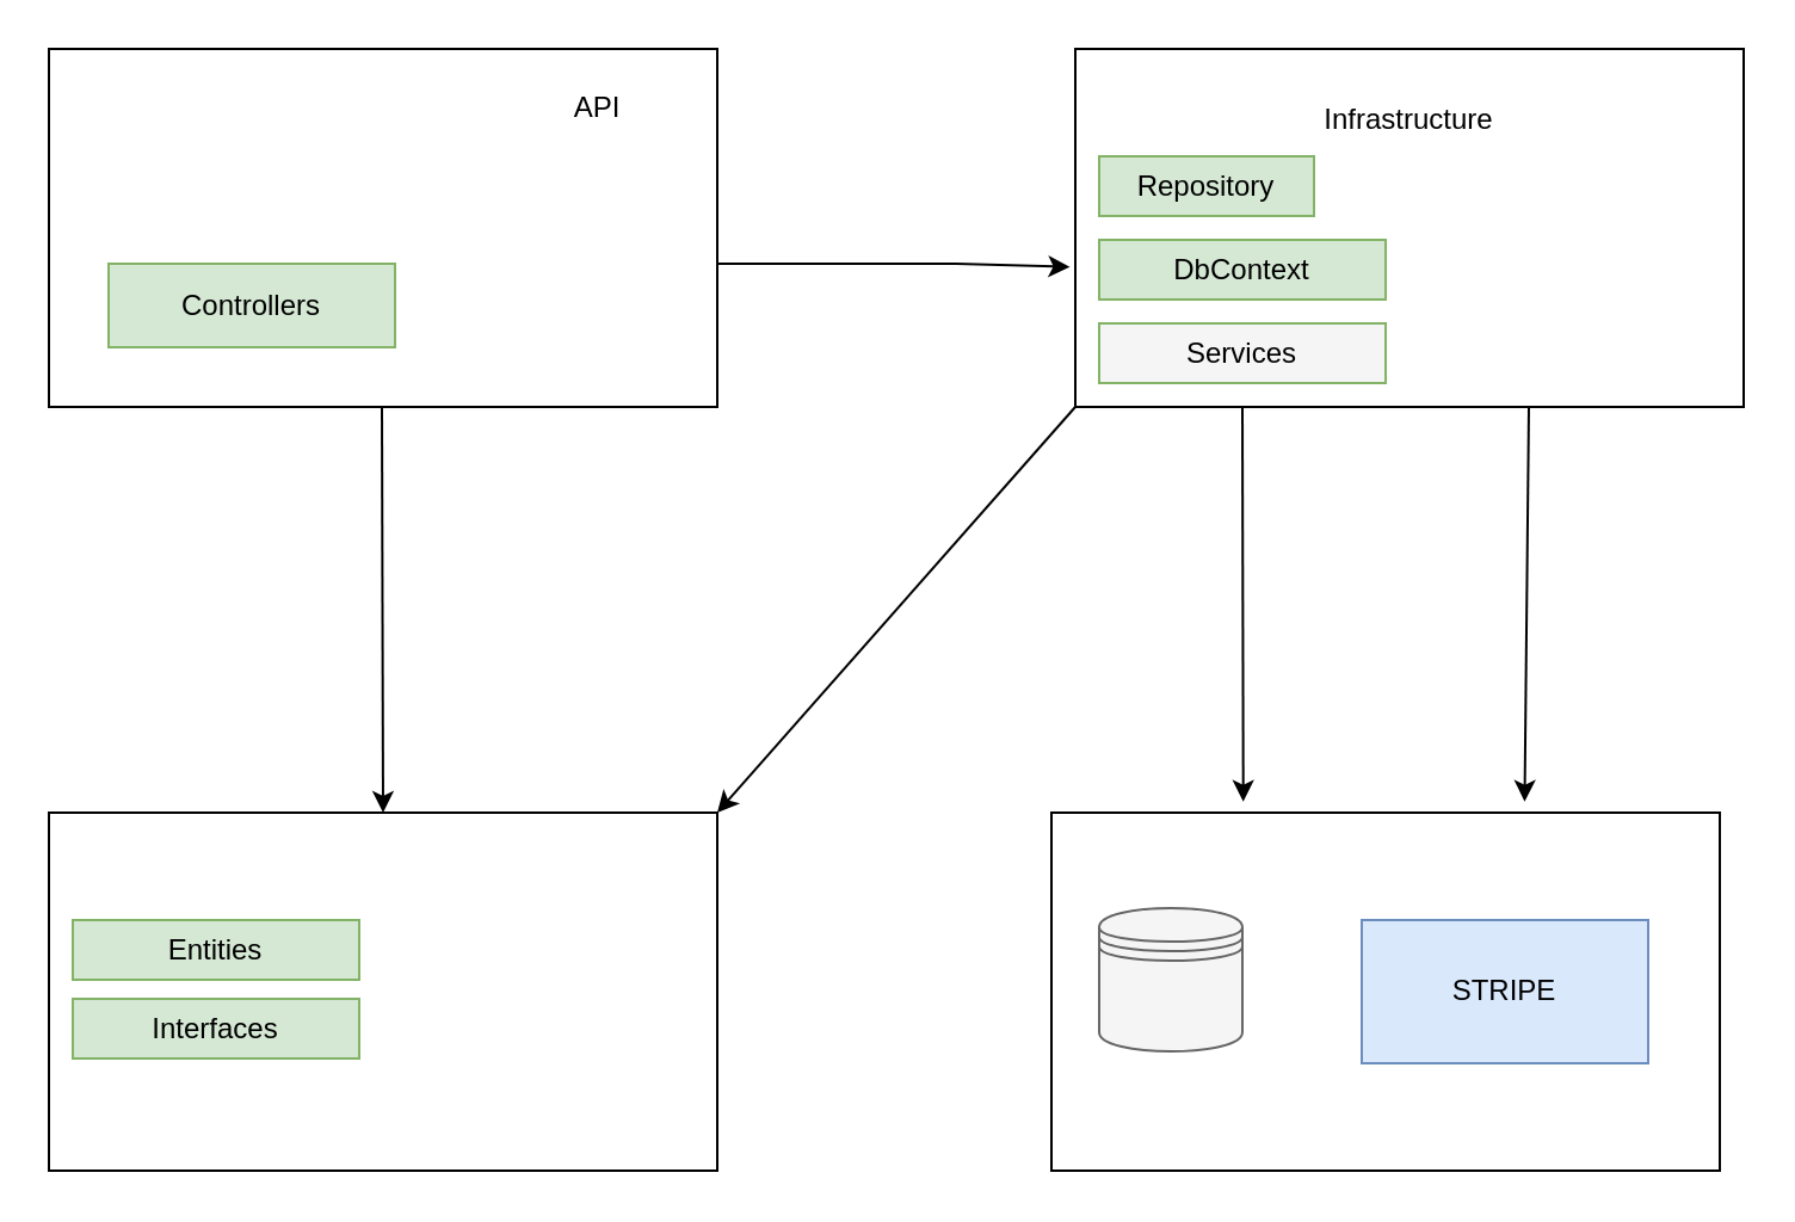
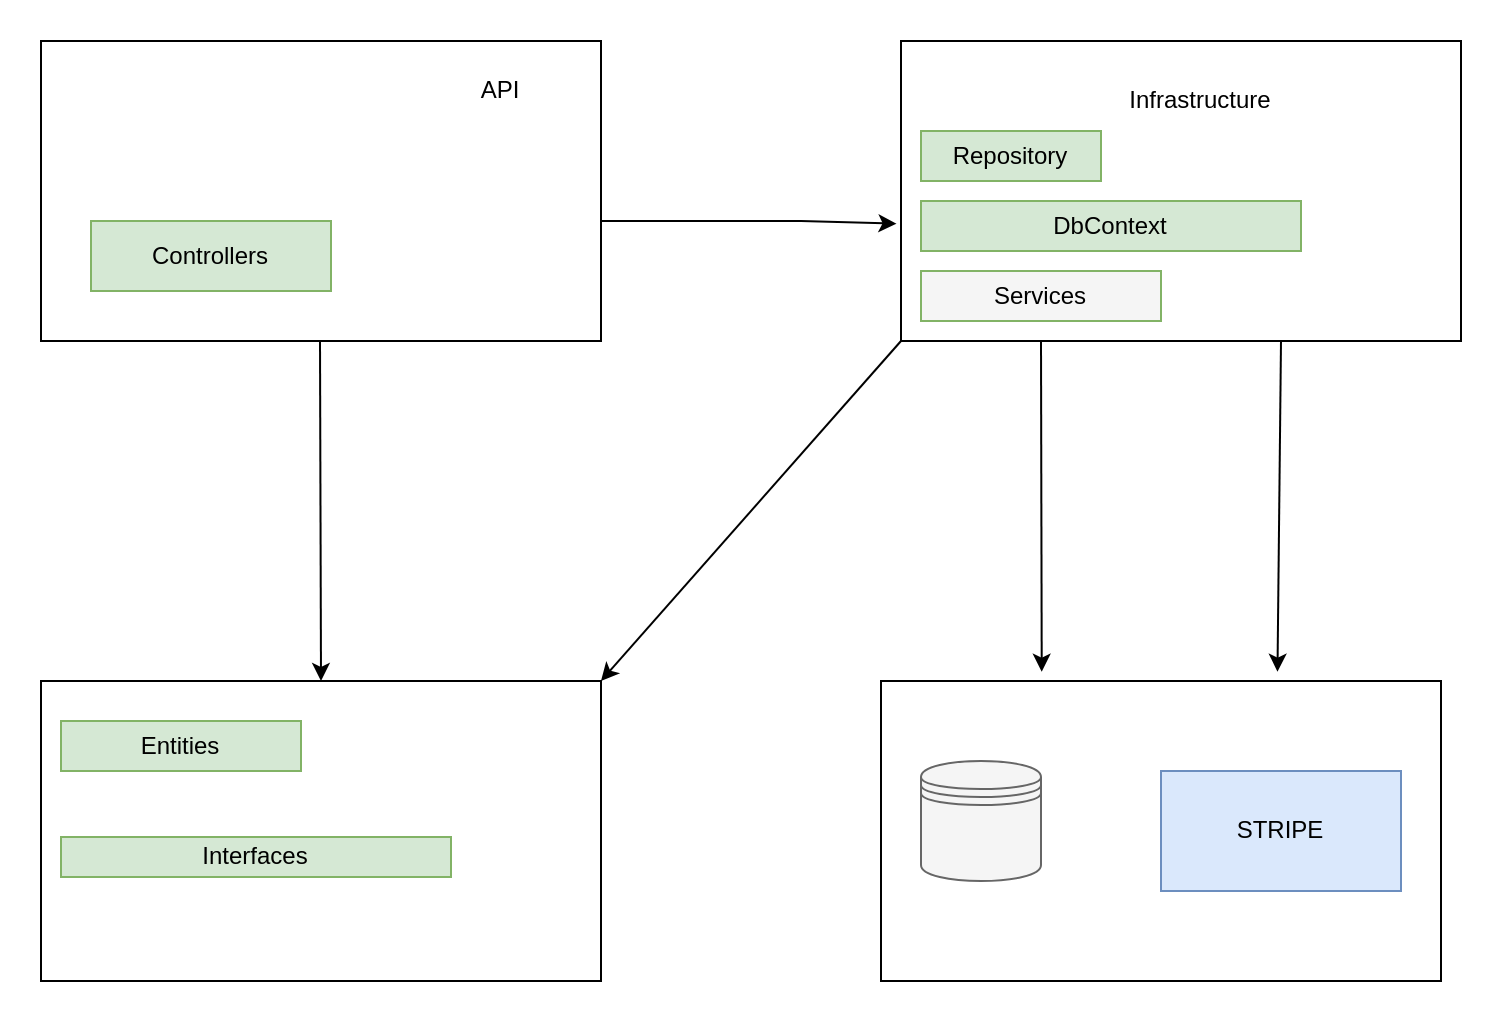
  <mxCell id="0" />
  <mxCell id="1" parent="0" />
  <mxCell id="2" value="" style="rounded=0;whiteSpace=wrap;html=1;" vertex="1" parent="1"><mxGeometry x="20" y="20" width="280" height="150" as="geometry" /></mxCell>
  <mxCell id="3" value="" style="rounded=0;whiteSpace=wrap;html=1;" vertex="1" parent="1"><mxGeometry x="20" y="340" width="280" height="150" as="geometry" /></mxCell>
  <mxCell id="4" value="" style="rounded=0;whiteSpace=wrap;html=1;" vertex="1" parent="1"><mxGeometry x="440" y="340" width="280" height="150" as="geometry" /></mxCell>
  <mxCell id="5" value="" style="rounded=0;whiteSpace=wrap;html=1;" vertex="1" parent="1"><mxGeometry x="450" y="20" width="280" height="150" as="geometry" /></mxCell>
  <mxCell id="6" value="" style="endArrow=classic;html=1;rounded=0;entryX=0.5;entryY=0;entryDx=0;entryDy=0;" edge="1" parent="1" target="3"><mxGeometry width="50" height="50" relative="1" as="geometry"><mxPoint x="159.5" y="170" as="sourcePoint" /><mxPoint x="159.5" y="280" as="targetPoint" /></mxGeometry></mxCell>
  <mxCell id="7" value="" style="endArrow=classic;html=1;rounded=0;entryX=-0.008;entryY=0.609;entryDx=0;entryDy=0;entryPerimeter=0;" edge="1" parent="1" target="5"><mxGeometry width="50" height="50" relative="1" as="geometry"><mxPoint x="300" y="110" as="sourcePoint" /><mxPoint x="350" y="60" as="targetPoint" /><Array as="points"><mxPoint x="400" y="110" /></Array></mxGeometry></mxCell>
  <mxCell id="8" value="" style="endArrow=classic;html=1;rounded=0;entryX=1;entryY=0;entryDx=0;entryDy=0;" edge="1" parent="1" target="3"><mxGeometry width="50" height="50" relative="1" as="geometry"><mxPoint x="450" y="170" as="sourcePoint" /><mxPoint x="430" y="240" as="targetPoint" /></mxGeometry></mxCell>
  <mxCell id="9" value="" style="endArrow=classic;html=1;rounded=0;entryX=0.287;entryY=-0.031;entryDx=0;entryDy=0;entryPerimeter=0;" edge="1" parent="1" target="4"><mxGeometry width="50" height="50" relative="1" as="geometry"><mxPoint x="520" y="170" as="sourcePoint" /><mxPoint x="520" y="280" as="targetPoint" /></mxGeometry></mxCell>
  <mxCell id="10" value="" style="endArrow=classic;html=1;rounded=0;entryX=0.708;entryY=-0.031;entryDx=0;entryDy=0;entryPerimeter=0;" edge="1" parent="1" target="4"><mxGeometry width="50" height="50" relative="1" as="geometry"><mxPoint x="640" y="170" as="sourcePoint" /><mxPoint x="690" y="120" as="targetPoint" /></mxGeometry></mxCell>
  <mxCell id="11" value="" style="shape=datastore;whiteSpace=wrap;html=1;fillColor=#f5f5f5;fontColor=#333333;strokeColor=#666666;" vertex="1" parent="1"><mxGeometry x="460" y="380" width="60" height="60" as="geometry" /></mxCell>
- <mxCell id="12" value="STRIPE" style="rounded=0;whiteSpace=wrap;html=1;fillColor=#dae8fc;strokeColor=#6c8ebf;" vertex="1" parent="1"><mxGeometry x="570" y="385" width="120" height="60" as="geometry" /></mxCell>
+ <mxCell id="12" value="STRIPE" style="rounded=0;whiteSpace=wrap;html=1;fillColor=#dae8fc;strokeColor=#6c8ebf;" vertex="1" parent="1"><mxGeometry x="580" y="385" width="120" height="60" as="geometry" /></mxCell>
  <mxCell id="13" value="Controllers" style="rounded=0;whiteSpace=wrap;html=1;fillColor=#d5e8d4;strokeColor=#82b366;" vertex="1" parent="1"><mxGeometry x="45" y="110" width="120" height="35" as="geometry" /></mxCell>
  <mxCell id="14" value="API" style="text;html=1;strokeColor=none;fillColor=none;align=center;verticalAlign=middle;whiteSpace=wrap;rounded=0;" vertex="1" parent="1"><mxGeometry x="220" y="30" width="60" height="30" as="geometry" /></mxCell>
- <mxCell id="15" value="Infrastructure" style="text;html=1;strokeColor=none;fillColor=none;align=center;verticalAlign=middle;whiteSpace=wrap;rounded=0;" vertex="1" parent="1"><mxGeometry x="560" y="35" width="60" height="30" as="geometry" /></mxCell>
+ <mxCell id="15" value="Infrastructure" style="text;html=1;strokeColor=none;fillColor=none;align=center;verticalAlign=middle;whiteSpace=wrap;rounded=0;" vertex="1" parent="1"><mxGeometry x="570" y="35" width="60" height="30" as="geometry" /></mxCell>
  <mxCell id="16" value="Repository" style="rounded=0;whiteSpace=wrap;html=1;fillColor=#d5e8d4;strokeColor=#82b366;" vertex="1" parent="1"><mxGeometry x="460" y="65" width="90" height="25" as="geometry" /></mxCell>
- <mxCell id="17" value="DbContext" style="rounded=0;whiteSpace=wrap;html=1;fillColor=#d5e8d4;strokeColor=#82b366;" vertex="1" parent="1"><mxGeometry x="460" y="100" width="120" height="25" as="geometry" /></mxCell>
+ <mxCell id="17" value="DbContext" style="rounded=0;whiteSpace=wrap;html=1;fillColor=#d5e8d4;strokeColor=#82b366;" vertex="1" parent="1"><mxGeometry x="460" y="100" width="190" height="25" as="geometry" /></mxCell>
  <mxCell id="18" value="Services" style="rounded=0;whiteSpace=wrap;html=1;fillColor=#f5f5f5;strokeColor=#82b366;" vertex="1" parent="1"><mxGeometry x="460" y="135" width="120" height="25" as="geometry" /></mxCell>
- <mxCell id="19" value="Interfaces" style="rounded=0;whiteSpace=wrap;html=1;fillColor=#d5e8d4;strokeColor=#82b366;" vertex="1" parent="1"><mxGeometry x="30" y="418" width="120" height="25" as="geometry" /></mxCell>
- <mxCell id="20" value="Entities" style="rounded=0;whiteSpace=wrap;html=1;fillColor=#d5e8d4;strokeColor=#82b366;" vertex="1" parent="1"><mxGeometry x="30" y="385" width="120" height="25" as="geometry" /></mxCell>
+ <mxCell id="19" value="Interfaces" style="rounded=0;whiteSpace=wrap;html=1;fillColor=#d5e8d4;strokeColor=#82b366;" vertex="1" parent="1"><mxGeometry x="30" y="418" width="195" height="20" as="geometry" /></mxCell>
+ <mxCell id="20" value="Entities" style="rounded=0;whiteSpace=wrap;html=1;fillColor=#d5e8d4;strokeColor=#82b366;" vertex="1" parent="1"><mxGeometry x="30" y="360" width="120" height="25" as="geometry" /></mxCell>
